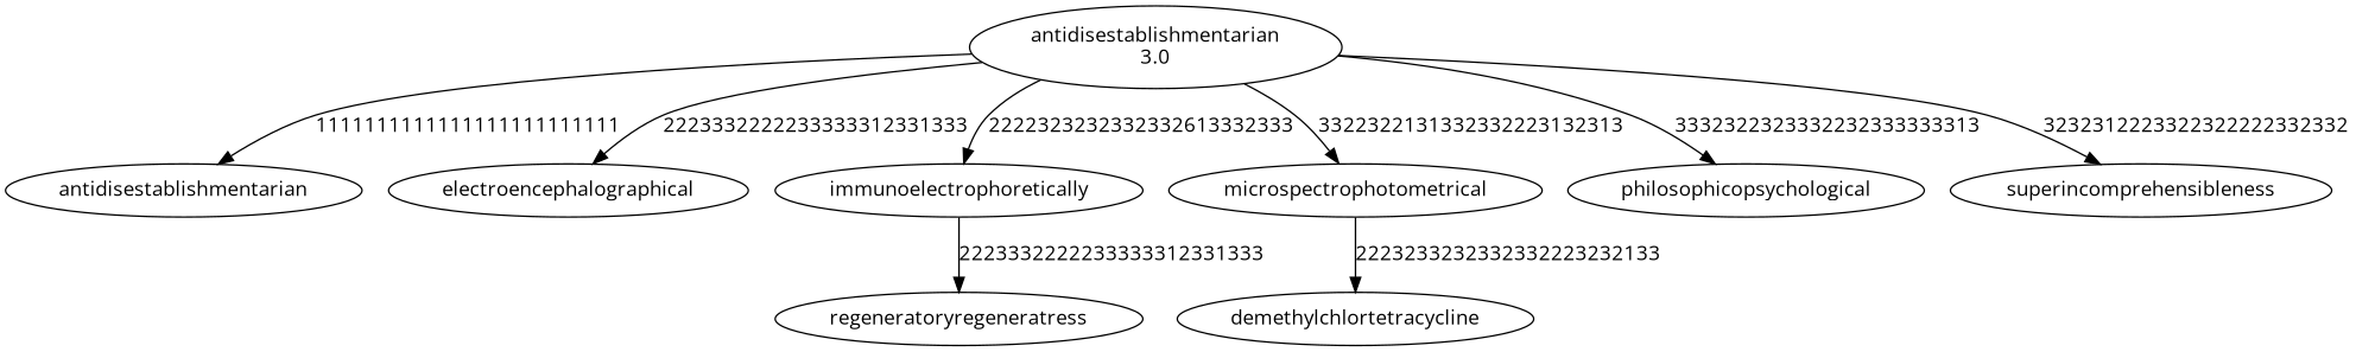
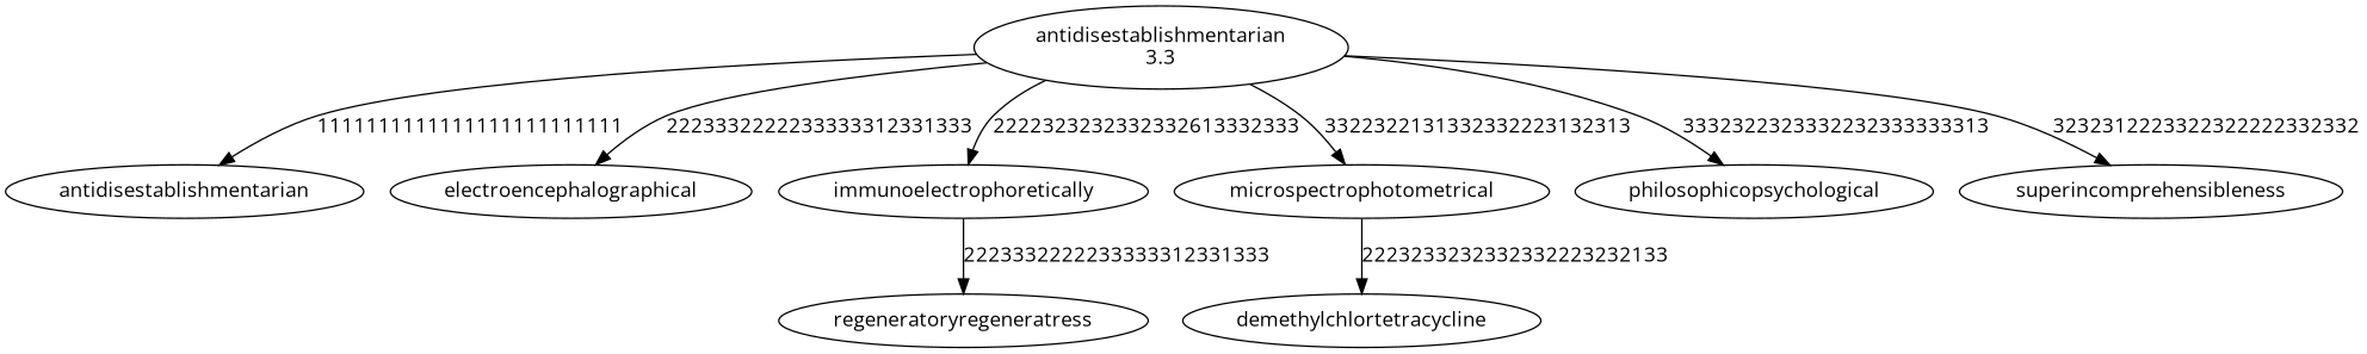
  digraph {
    fontname="Open Sans"
    node [fontname="Open Sans"]
    edge [fontname="Open Sans"]
    n1 [height=0.5 label=antidisestablishmentarian width=2.8323]
    n2 [height=0.5 label=electroencephalographical width=2.957]
    n3 [height=0.5 label=immunoelectrophoretically width=3.0125]
    n4 [height=0.5 label=microspectrophotometrical width=3.0818]
    n5 [height=0.5 label=philosophicopsychological width=3.0679]
    n6 [height=0.5 label=regeneratoryregeneratress width=2.9154]
    n7 [height=0.5 label=superincomprehensibleness width=3.1233]
    n8 [height=0.5 label=demethylchlortetracycline width=2.9154]
-   n9 [height=0.77585 label="antidisestablishmentarian\n3.0" width=3.0101]
+   n9 [height=0.77585 label="antidisestablishmentarian\n3.3" width=3.0101]
    subgraph sub_1 {
      n1
    }
    subgraph sub_2 {
      n2
    }
    subgraph sub_3 {
      n3
    }
    subgraph sub_4 {
      n4
    }
    subgraph sub_5 {
      n5
    }
    subgraph sub_6 {
      n6
    }
    subgraph sub_7 {
      n7
    }
    subgraph sub_8 {
      n8
    }
    n3 -> n6 [label=2223332222233333312331333]
    n4 -> n8 [label=2223233232332332223232133]
    n9 -> n1 [label=1111111111111111111111111]
    n9 -> n2 [label=2223332222233333312331333]
    n9 -> n3 [label=2222323232332332613332333]
    n9 -> n4 [label=3322322131332332223132313]
    n9 -> n5 [label=3332322323332232333333313]
    n9 -> n7 [label=3232312223322322222332332]
  }
